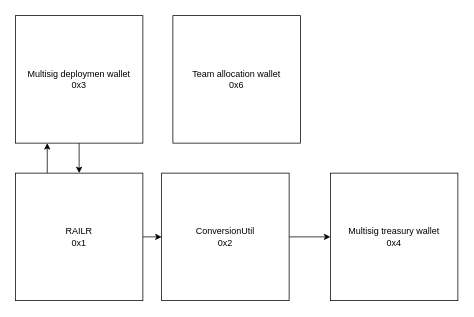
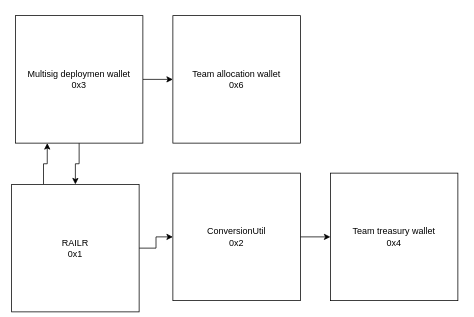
  <mxCell id="0" />
  <mxCell id="1" parent="0" />
  <mxCell id="2" style="edgeStyle=orthogonalEdgeStyle;rounded=0;orthogonalLoop=1;jettySize=auto;html=1;exitX=1;exitY=0.5;exitDx=0;exitDy=0;entryX=0;entryY=0.5;entryDx=0;entryDy=0;" edge="1" parent="1" source="4" target="6"><mxGeometry relative="1" as="geometry" /></mxCell>
  <mxCell id="3" style="edgeStyle=orthogonalEdgeStyle;rounded=0;orthogonalLoop=1;jettySize=auto;html=1;exitX=0.25;exitY=0;exitDx=0;exitDy=0;entryX=0.25;entryY=1;entryDx=0;entryDy=0;" edge="1" parent="1" source="4" target="9"><mxGeometry relative="1" as="geometry" /></mxCell>
- <mxCell id="4" value="RAILR&lt;br&gt;0x1" style="whiteSpace=wrap;html=1;aspect=fixed;" vertex="1" parent="1"><mxGeometry x="20" y="230" width="170" height="170" as="geometry" /></mxCell>
+ <mxCell id="4" value="RAILR&lt;br&gt;0x1" style="whiteSpace=wrap;html=1;aspect=fixed;" vertex="1" parent="1"><mxGeometry x="15" y="245" width="170" height="170" as="geometry" /></mxCell>
  <mxCell id="5" style="edgeStyle=orthogonalEdgeStyle;rounded=0;orthogonalLoop=1;jettySize=auto;html=1;exitX=1;exitY=0.5;exitDx=0;exitDy=0;entryX=0;entryY=0.5;entryDx=0;entryDy=0;" edge="1" parent="1" source="6" target="10"><mxGeometry relative="1" as="geometry" /></mxCell>
- <mxCell id="6" value="ConversionUtil&lt;br&gt;0x2" style="whiteSpace=wrap;html=1;aspect=fixed;" vertex="1" parent="1"><mxGeometry x="215" y="230" width="170" height="170" as="geometry" /></mxCell>
+ <mxCell id="6" value="ConversionUtil&lt;br&gt;0x2" style="whiteSpace=wrap;html=1;aspect=fixed;" vertex="1" parent="1"><mxGeometry x="230" y="230" width="170" height="170" as="geometry" /></mxCell>
  <mxCell id="7" style="edgeStyle=orthogonalEdgeStyle;rounded=0;orthogonalLoop=1;jettySize=auto;html=1;exitX=0.5;exitY=1;exitDx=0;exitDy=0;entryX=0.5;entryY=0;entryDx=0;entryDy=0;" edge="1" parent="1" source="9" target="4"><mxGeometry relative="1" as="geometry" /></mxCell>
+ <mxCell id="8" style="edgeStyle=orthogonalEdgeStyle;rounded=0;orthogonalLoop=1;jettySize=auto;html=1;exitX=1;exitY=0.5;exitDx=0;exitDy=0;entryX=0;entryY=0.5;entryDx=0;entryDy=0;" edge="1" parent="1" source="9" target="11"><mxGeometry relative="1" as="geometry" /></mxCell>
  <mxCell id="9" value="Multisig deploymen wallet&lt;br&gt;0x3" style="whiteSpace=wrap;html=1;aspect=fixed;" vertex="1" parent="1"><mxGeometry x="20" y="20" width="170" height="170" as="geometry" /></mxCell>
- <mxCell id="10" value="Multisig treasury wallet&lt;br&gt;0x4" style="whiteSpace=wrap;html=1;aspect=fixed;" vertex="1" parent="1"><mxGeometry x="440" y="230" width="170" height="170" as="geometry" /></mxCell>
+ <mxCell id="10" value="Team treasury wallet&lt;br&gt;0x4" style="whiteSpace=wrap;html=1;aspect=fixed;" vertex="1" parent="1"><mxGeometry x="440" y="230" width="170" height="170" as="geometry" /></mxCell>
  <mxCell id="11" value="Team allocation wallet&lt;br&gt;0x6" style="whiteSpace=wrap;html=1;aspect=fixed;" vertex="1" parent="1"><mxGeometry x="230" y="20" width="170" height="170" as="geometry" /></mxCell>
